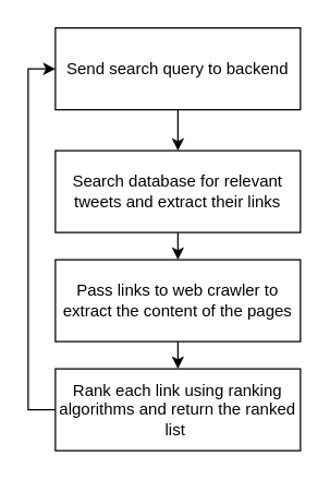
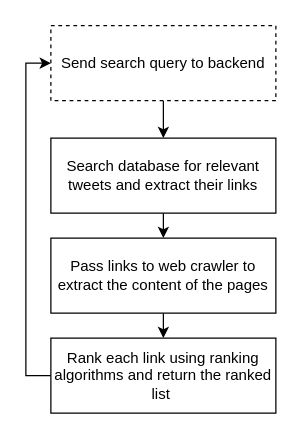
  <mxCell id="0" />
  <mxCell id="1" parent="0" />
  <mxCell id="2" style="edgeStyle=orthogonalEdgeStyle;rounded=0;orthogonalLoop=1;jettySize=auto;html=1;exitX=0.5;exitY=1;exitDx=0;exitDy=0;entryX=0.5;entryY=0;entryDx=0;entryDy=0;" edge="1" parent="1" source="3" target="5"><mxGeometry relative="1" as="geometry" /></mxCell>
- <mxCell id="3" value="Send search query to backend" style="rounded=0;whiteSpace=wrap;html=1;" vertex="1" parent="1"><mxGeometry x="40" y="20" width="180" height="60" as="geometry" /></mxCell>
+ <mxCell id="3" value="Send search query to backend" style="rounded=0;whiteSpace=wrap;html=1;dashed=1;" vertex="1" parent="1"><mxGeometry x="40" y="20" width="180" height="60" as="geometry" /></mxCell>
  <mxCell id="4" style="edgeStyle=orthogonalEdgeStyle;rounded=0;orthogonalLoop=1;jettySize=auto;html=1;exitX=0.5;exitY=1;exitDx=0;exitDy=0;entryX=0.5;entryY=0;entryDx=0;entryDy=0;" edge="1" parent="1" source="5" target="7"><mxGeometry relative="1" as="geometry" /></mxCell>
  <mxCell id="5" value="Search database for relevant tweets and extract their links" style="rounded=0;whiteSpace=wrap;html=1;" vertex="1" parent="1"><mxGeometry x="40" y="110" width="180" height="60" as="geometry" /></mxCell>
  <mxCell id="6" style="edgeStyle=orthogonalEdgeStyle;rounded=0;orthogonalLoop=1;jettySize=auto;html=1;exitX=0.5;exitY=1;exitDx=0;exitDy=0;entryX=0.5;entryY=0;entryDx=0;entryDy=0;" edge="1" parent="1" source="7" target="9"><mxGeometry relative="1" as="geometry" /></mxCell>
  <mxCell id="7" value="Pass links to web crawler to extract the content of the pages" style="rounded=0;whiteSpace=wrap;html=1;" vertex="1" parent="1"><mxGeometry x="40" y="190" width="180" height="60" as="geometry" /></mxCell>
  <mxCell id="8" style="edgeStyle=orthogonalEdgeStyle;rounded=0;orthogonalLoop=1;jettySize=auto;html=1;entryX=0;entryY=0.5;entryDx=0;entryDy=0;" edge="1" parent="1" source="9" target="3"><mxGeometry relative="1" as="geometry"><Array as="points"><mxPoint x="20" y="300" /><mxPoint x="20" y="50" /></Array></mxGeometry></mxCell>
  <mxCell id="9" value="Rank each link using ranking algorithms and return the ranked list&amp;nbsp;" style="rounded=0;whiteSpace=wrap;html=1;" vertex="1" parent="1"><mxGeometry x="40" y="270" width="180" height="60" as="geometry" /></mxCell>
